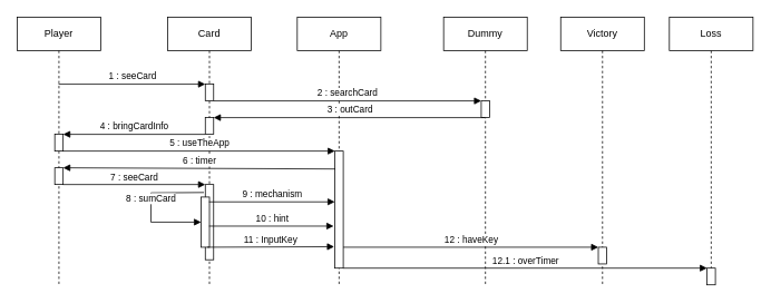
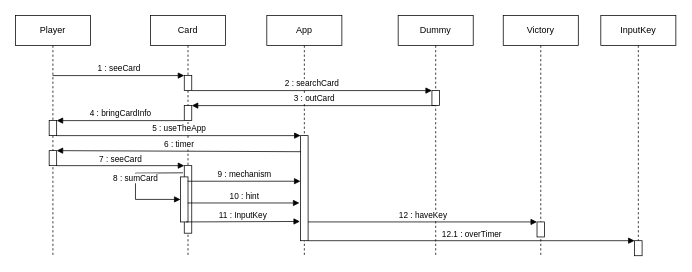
  <mxCell id="0" />
  <mxCell id="1" parent="0" />
  <mxCell id="2" value="Player" style="shape=umlLifeline;perimeter=lifelinePerimeter;whiteSpace=wrap;html=1;container=0;dropTarget=0;collapsible=0;recursiveResize=0;outlineConnect=0;portConstraint=eastwest;newEdgeStyle={&quot;edgeStyle&quot;:&quot;elbowEdgeStyle&quot;,&quot;elbow&quot;:&quot;vertical&quot;,&quot;curved&quot;:0,&quot;rounded&quot;:0};" parent="1" vertex="1"><mxGeometry x="20" y="20" width="100" height="320" as="geometry" /></mxCell>
  <mxCell id="3" value="Card" style="shape=umlLifeline;perimeter=lifelinePerimeter;whiteSpace=wrap;html=1;container=0;dropTarget=0;collapsible=0;recursiveResize=0;outlineConnect=0;portConstraint=eastwest;newEdgeStyle={&quot;edgeStyle&quot;:&quot;elbowEdgeStyle&quot;,&quot;elbow&quot;:&quot;vertical&quot;,&quot;curved&quot;:0,&quot;rounded&quot;:0};" parent="1" vertex="1"><mxGeometry x="200" y="20" width="100" height="320" as="geometry" /></mxCell>
  <mxCell id="4" value="App" style="shape=umlLifeline;perimeter=lifelinePerimeter;whiteSpace=wrap;html=1;container=0;dropTarget=0;collapsible=0;recursiveResize=0;outlineConnect=0;portConstraint=eastwest;newEdgeStyle={&quot;edgeStyle&quot;:&quot;elbowEdgeStyle&quot;,&quot;elbow&quot;:&quot;vertical&quot;,&quot;curved&quot;:0,&quot;rounded&quot;:0};" vertex="1" parent="1"><mxGeometry x="355" y="20" width="100" height="320" as="geometry" /></mxCell>
  <mxCell id="5" value="Dummy" style="shape=umlLifeline;perimeter=lifelinePerimeter;whiteSpace=wrap;html=1;container=0;dropTarget=0;collapsible=0;recursiveResize=0;outlineConnect=0;portConstraint=eastwest;newEdgeStyle={&quot;edgeStyle&quot;:&quot;elbowEdgeStyle&quot;,&quot;elbow&quot;:&quot;vertical&quot;,&quot;curved&quot;:0,&quot;rounded&quot;:0};" vertex="1" parent="1"><mxGeometry x="530" y="20" width="100" height="320" as="geometry" /></mxCell>
  <mxCell id="6" value="1 : seeCard" style="html=1;verticalAlign=bottom;endArrow=block;curved=0;rounded=0;entryX=0;entryY=0;entryDx=0;entryDy=0;" edge="1" parent="1" source="2" target="7"><mxGeometry width="80" relative="1" as="geometry"><mxPoint x="100" y="100" as="sourcePoint" /><mxPoint x="240" y="100" as="targetPoint" /></mxGeometry></mxCell>
  <mxCell id="7" value="" style="rounded=0;whiteSpace=wrap;html=1;" vertex="1" parent="1"><mxGeometry x="245" y="100" width="10" height="20" as="geometry" /></mxCell>
  <mxCell id="8" value="" style="rounded=0;whiteSpace=wrap;html=1;" vertex="1" parent="1"><mxGeometry x="575" y="120" width="10" height="20" as="geometry" /></mxCell>
  <mxCell id="9" value="2 : searchCard" style="html=1;verticalAlign=bottom;endArrow=block;curved=0;rounded=0;entryX=0;entryY=0;entryDx=0;entryDy=0;exitX=1;exitY=1;exitDx=0;exitDy=0;" edge="1" parent="1" source="7" target="8"><mxGeometry width="80" relative="1" as="geometry"><mxPoint x="260" y="120" as="sourcePoint" /><mxPoint x="435" y="120" as="targetPoint" /></mxGeometry></mxCell>
  <mxCell id="10" value="" style="rounded=0;whiteSpace=wrap;html=1;" vertex="1" parent="1"><mxGeometry x="245" y="140" width="10" height="20" as="geometry" /></mxCell>
  <mxCell id="11" value="3 : outCard" style="html=1;verticalAlign=bottom;endArrow=block;curved=0;rounded=0;entryX=1;entryY=0;entryDx=0;entryDy=0;" edge="1" parent="1" source="5" target="10"><mxGeometry width="80" relative="1" as="geometry"><mxPoint x="500" y="150" as="sourcePoint" /><mxPoint x="585" y="190" as="targetPoint" /></mxGeometry></mxCell>
  <mxCell id="12" value="" style="rounded=0;whiteSpace=wrap;html=1;" vertex="1" parent="1"><mxGeometry x="65" y="160" width="10" height="20" as="geometry" /></mxCell>
  <mxCell id="13" value="4 : bringCardInfo" style="html=1;verticalAlign=bottom;endArrow=block;curved=0;rounded=0;entryX=1;entryY=0;entryDx=0;entryDy=0;exitX=0;exitY=1;exitDx=0;exitDy=0;" edge="1" parent="1" source="10" target="12"><mxGeometry width="80" relative="1" as="geometry"><mxPoint x="240" y="160" as="sourcePoint" /><mxPoint x="87.5" y="169.66" as="targetPoint" /></mxGeometry></mxCell>
  <mxCell id="14" value="" style="rounded=0;whiteSpace=wrap;html=1;" vertex="1" parent="1"><mxGeometry x="400" y="180" width="10" height="140" as="geometry" /></mxCell>
  <mxCell id="15" value="5 : useTheApp" style="html=1;verticalAlign=bottom;endArrow=block;curved=0;rounded=0;entryX=0;entryY=0;entryDx=0;entryDy=0;exitX=1;exitY=1;exitDx=0;exitDy=0;" edge="1" parent="1" source="12" target="14"><mxGeometry width="80" relative="1" as="geometry"><mxPoint x="280" y="220" as="sourcePoint" /><mxPoint x="110" y="220" as="targetPoint" /></mxGeometry></mxCell>
  <mxCell id="16" value="" style="rounded=0;whiteSpace=wrap;html=1;" vertex="1" parent="1"><mxGeometry x="65" y="200" width="10" height="20" as="geometry" /></mxCell>
  <mxCell id="17" value="6 : timer" style="html=1;verticalAlign=bottom;endArrow=block;curved=0;rounded=0;entryX=1;entryY=0;entryDx=0;entryDy=0;exitX=0.055;exitY=0.153;exitDx=0;exitDy=0;exitPerimeter=0;" edge="1" parent="1" source="14" target="16"><mxGeometry x="0.002" width="80" relative="1" as="geometry"><mxPoint x="398" y="200" as="sourcePoint" /><mxPoint x="412.5" y="214.66" as="targetPoint" /><mxPoint as="offset" /></mxGeometry></mxCell>
  <mxCell id="18" value="" style="rounded=0;whiteSpace=wrap;html=1;" vertex="1" parent="1"><mxGeometry x="245" y="220" width="10" height="90" as="geometry" /></mxCell>
  <mxCell id="19" value="7 : seeCard" style="html=1;verticalAlign=bottom;endArrow=block;curved=0;rounded=0;exitX=1;exitY=1;exitDx=0;exitDy=0;entryX=0;entryY=0;entryDx=0;entryDy=0;" edge="1" parent="1" source="16" target="18"><mxGeometry width="80" relative="1" as="geometry"><mxPoint x="80" y="220" as="sourcePoint" /><mxPoint x="250" y="220" as="targetPoint" /></mxGeometry></mxCell>
  <mxCell id="20" value="8 : sumCard" style="html=1;verticalAlign=bottom;endArrow=block;curved=0;rounded=0;exitX=-0.169;exitY=0.106;exitDx=0;exitDy=0;exitPerimeter=0;entryX=0;entryY=0.5;entryDx=0;entryDy=0;" edge="1" parent="1" source="18" target="21"><mxGeometry width="80" relative="1" as="geometry"><mxPoint x="170" y="380" as="sourcePoint" /><mxPoint x="170" y="260" as="targetPoint" /><Array as="points"><mxPoint x="180" y="230" /><mxPoint x="180" y="265" /></Array></mxGeometry></mxCell>
  <mxCell id="21" value="" style="rounded=0;whiteSpace=wrap;html=1;" vertex="1" parent="1"><mxGeometry x="240" y="235" width="10" height="60" as="geometry" /></mxCell>
  <mxCell id="22" value="9 : mechanism" style="html=1;verticalAlign=bottom;endArrow=block;curved=0;rounded=0;entryX=-0.014;entryY=0.434;entryDx=0;entryDy=0;entryPerimeter=0;" edge="1" parent="1" source="3" target="14"><mxGeometry x="0.002" width="80" relative="1" as="geometry"><mxPoint x="630" y="280" as="sourcePoint" /><mxPoint x="304" y="280" as="targetPoint" /><mxPoint as="offset" /></mxGeometry></mxCell>
  <mxCell id="23" value="10 : hint" style="html=1;verticalAlign=bottom;endArrow=block;curved=0;rounded=0;entryX=-0.152;entryY=0.641;entryDx=0;entryDy=0;entryPerimeter=0;" edge="1" parent="1" source="3" target="14"><mxGeometry x="0.002" width="80" relative="1" as="geometry"><mxPoint x="230" y="280" as="sourcePoint" /><mxPoint x="384.5" y="280" as="targetPoint" /><mxPoint as="offset" /></mxGeometry></mxCell>
  <mxCell id="24" value="Victory" style="shape=umlLifeline;perimeter=lifelinePerimeter;whiteSpace=wrap;html=1;container=0;dropTarget=0;collapsible=0;recursiveResize=0;outlineConnect=0;portConstraint=eastwest;newEdgeStyle={&quot;edgeStyle&quot;:&quot;elbowEdgeStyle&quot;,&quot;elbow&quot;:&quot;vertical&quot;,&quot;curved&quot;:0,&quot;rounded&quot;:0};" vertex="1" parent="1"><mxGeometry x="670" y="20" width="100" height="320" as="geometry" /></mxCell>
- <mxCell id="25" value="Loss" style="shape=umlLifeline;perimeter=lifelinePerimeter;whiteSpace=wrap;html=1;container=0;dropTarget=0;collapsible=0;recursiveResize=0;outlineConnect=0;portConstraint=eastwest;newEdgeStyle={&quot;edgeStyle&quot;:&quot;elbowEdgeStyle&quot;,&quot;elbow&quot;:&quot;vertical&quot;,&quot;curved&quot;:0,&quot;rounded&quot;:0};" vertex="1" parent="1"><mxGeometry x="800" y="20" width="100" height="320" as="geometry" /></mxCell>
+ <mxCell id="25" value="InputKey" style="shape=umlLifeline;perimeter=lifelinePerimeter;whiteSpace=wrap;html=1;container=0;dropTarget=0;collapsible=0;recursiveResize=0;outlineConnect=0;portConstraint=eastwest;newEdgeStyle={&quot;edgeStyle&quot;:&quot;elbowEdgeStyle&quot;,&quot;elbow&quot;:&quot;vertical&quot;,&quot;curved&quot;:0,&quot;rounded&quot;:0};" vertex="1" parent="1"><mxGeometry x="800" y="20" width="100" height="320" as="geometry" /></mxCell>
  <mxCell id="26" value="11 : InputKey" style="html=1;verticalAlign=bottom;endArrow=block;curved=0;rounded=0;entryX=-0.083;entryY=0.817;entryDx=0;entryDy=0;entryPerimeter=0;exitX=0.75;exitY=1;exitDx=0;exitDy=0;" edge="1" parent="1" source="21" target="14"><mxGeometry x="0.002" width="80" relative="1" as="geometry"><mxPoint x="257" y="290" as="sourcePoint" /><mxPoint x="405" y="290" as="targetPoint" /><mxPoint as="offset" /></mxGeometry></mxCell>
  <mxCell id="27" value="12 : haveKey" style="html=1;verticalAlign=bottom;endArrow=block;curved=0;rounded=0;entryX=0;entryY=0;entryDx=0;entryDy=0;exitX=0.75;exitY=1;exitDx=0;exitDy=0;" edge="1" parent="1" target="28"><mxGeometry x="0.002" width="80" relative="1" as="geometry"><mxPoint x="410" y="295" as="sourcePoint" /><mxPoint x="562" y="294" as="targetPoint" /><mxPoint as="offset" /></mxGeometry></mxCell>
  <mxCell id="28" value="" style="rounded=0;whiteSpace=wrap;html=1;" vertex="1" parent="1"><mxGeometry x="715" y="295" width="10" height="20" as="geometry" /></mxCell>
  <mxCell id="29" value="" style="rounded=0;whiteSpace=wrap;html=1;" vertex="1" parent="1"><mxGeometry x="845" y="320" width="10" height="20" as="geometry" /></mxCell>
  <mxCell id="30" value="12.1 : overTimer" style="html=1;verticalAlign=bottom;endArrow=block;curved=0;rounded=0;exitX=1;exitY=1;exitDx=0;exitDy=0;entryX=0;entryY=0;entryDx=0;entryDy=0;" edge="1" parent="1" source="14" target="29"><mxGeometry width="80" relative="1" as="geometry"><mxPoint x="430" y="320" as="sourcePoint" /><mxPoint x="600" y="320" as="targetPoint" /></mxGeometry></mxCell>
